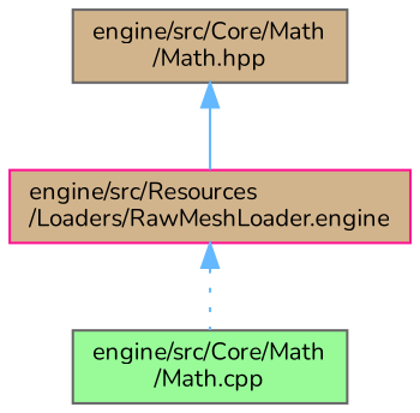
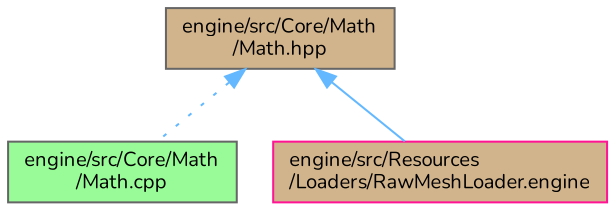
  digraph {
    fontname=Nunito
    node [color=gray40 fillcolor=tan fontname=Nunito fontsize=10 shape=box style=filled]
    edge [color=steelblue1 dir=back fontname=Nunito fontsize=10 labelfontname=Helvetica labelfontsize=10]
    n1 [fontcolor=black height=0.2 label="engine/src/Core/Math\l/Math.hpp" width=0.4]
    n2 [fillcolor=palegreen height=0.2 label="engine/src/Core/Math\l/Math.cpp" width=0.4]
    n3 [color=deeppink height=0.2 label="engine/src/Resources\l/Loaders/RawMeshLoader.engine" width=0.4]
-   n3 -> n2 [style=dotted]
+   n1 -> n2 [style=dotted]
    n1 -> n3 [style=solid]
  }
